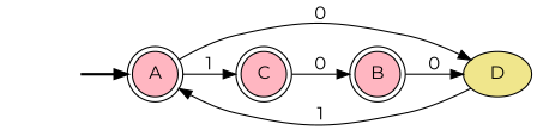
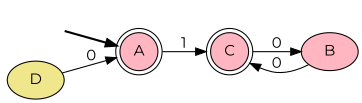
  digraph {
    fontname=Montserrat
    rankdir=LR
    node [fontname=Montserrat style=filled fillcolor=lightpink]
    edge [fontname=Montserrat]
    fake [style=invisible fillcolor=""]
    A [root=true shape=doublecircle]
    D [fillcolor=khaki]
    C [shape=doublecircle]
-   B [shape=doublecircle]
+   B
    fake -> A [style=bold]
-   A -> D [label=0]
    A -> C [label=1]
-   D -> A [label=1]
+   D -> A [label=0]
    C -> B [label=0]
-   B -> D [label=0]
+   B -> C [label=0]
  }
